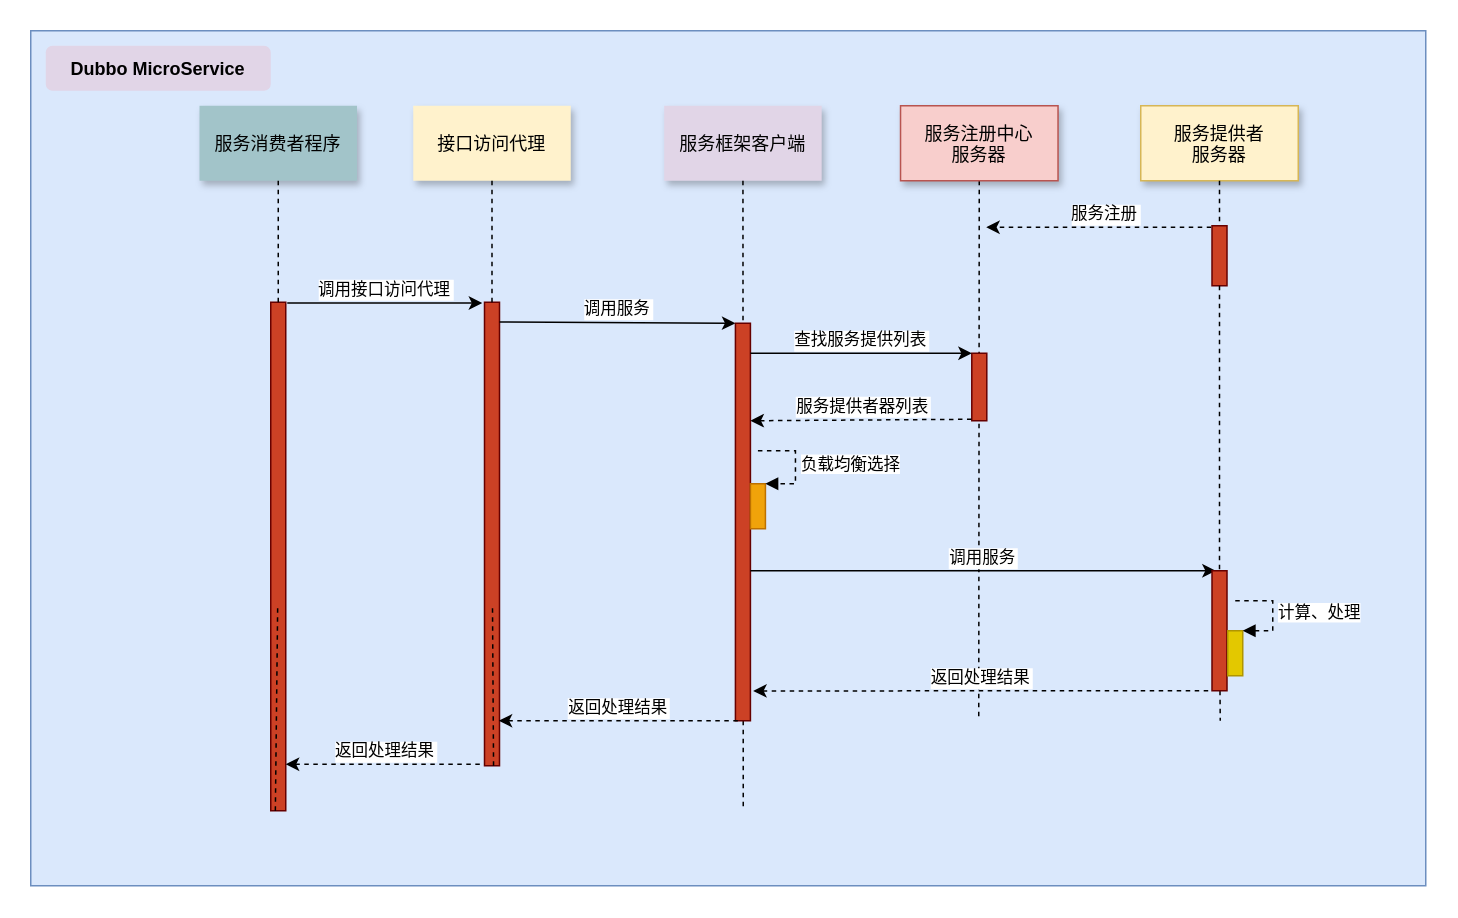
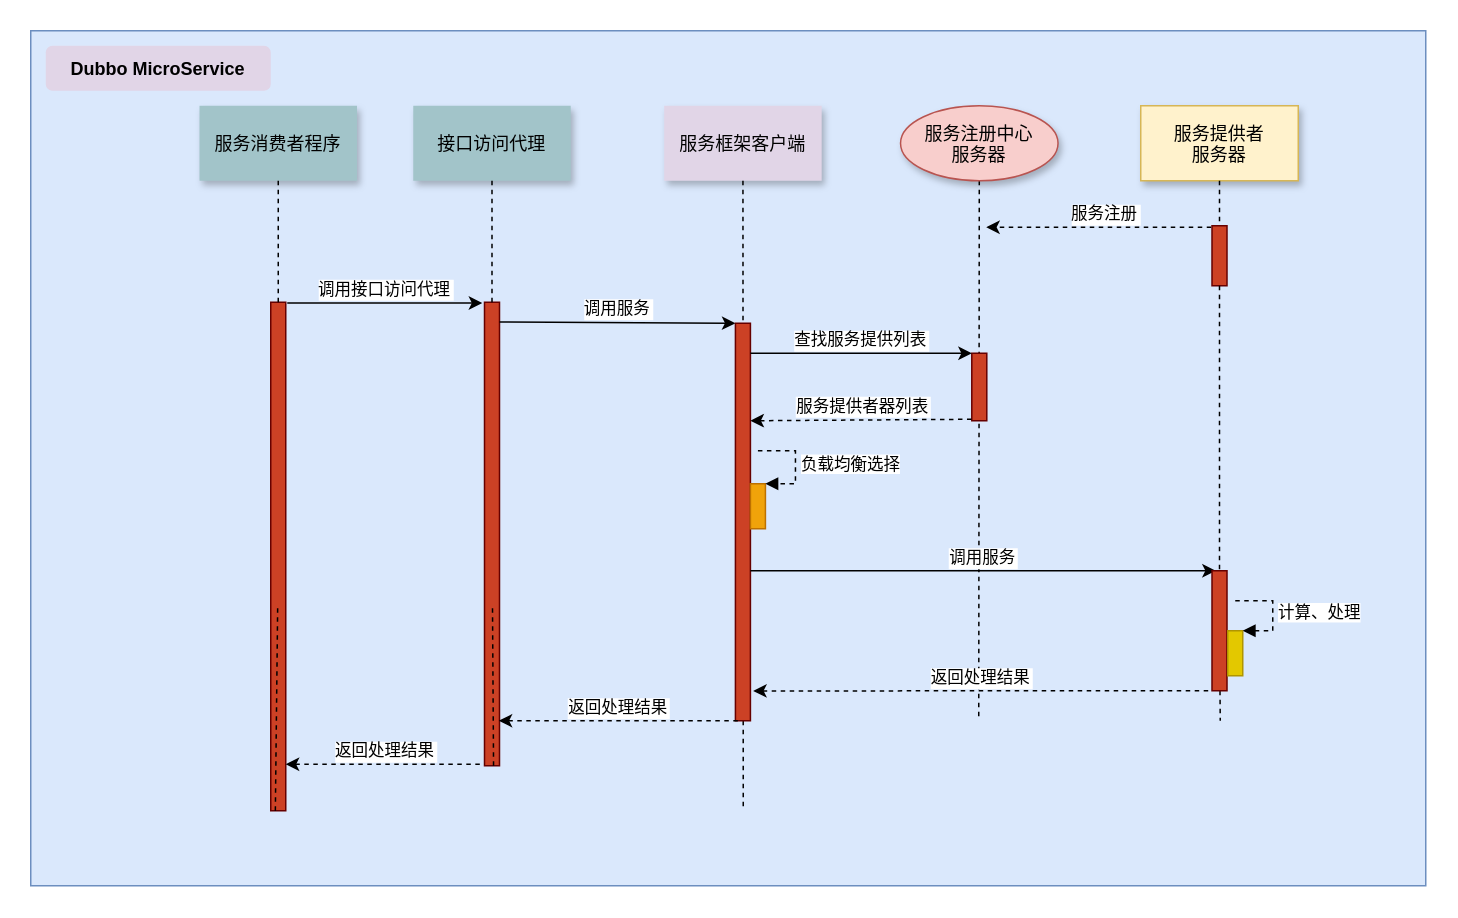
  <mxCell id="0" />
  <mxCell id="1" parent="0" />
  <mxCell id="2" value="" style="fillColor=#dae8fc;strokeColor=#6c8ebf;" parent="1" vertex="1"><mxGeometry x="20" y="20" width="930" height="570" as="geometry" /></mxCell>
  <mxCell id="3" value="" style="edgeStyle=none;endArrow=none;dashed=1" parent="1" source="15" edge="1"><mxGeometry x="614.488" y="175.0" width="100" height="100" as="geometry"><mxPoint x="654.653" y="120" as="sourcePoint" /><mxPoint x="652" y="480" as="targetPoint" /></mxGeometry></mxCell>
  <mxCell id="4" value="" style="fillColor=#CC4125;strokeColor=#660000" parent="1" vertex="1"><mxGeometry x="180" y="201" width="10" height="339" as="geometry" /></mxCell>
  <mxCell id="5" value="服务消费者程序" style="shadow=1;fillColor=#A2C4C9;strokeColor=none" parent="1" vertex="1"><mxGeometry x="132.5" y="70" width="105" height="50" as="geometry" /></mxCell>
  <mxCell id="6" value="" style="fillColor=#CC4125;strokeColor=#660000" parent="1" vertex="1"><mxGeometry x="322.5" y="201" width="10" height="309" as="geometry" /></mxCell>
- <mxCell id="7" value="接口访问代理" style="shadow=1;fillColor=#fff2cc;strokeColor=none;" parent="1" vertex="1"><mxGeometry x="275" y="70" width="105" height="50" as="geometry" /></mxCell>
+ <mxCell id="7" value="接口访问代理" style="shadow=1;fillColor=#A2C4C9;strokeColor=none" parent="1" vertex="1"><mxGeometry x="275" y="70" width="105" height="50" as="geometry" /></mxCell>
  <mxCell id="8" value="" style="edgeStyle=none;endArrow=none;dashed=1" parent="1" source="7" target="6" edge="1"><mxGeometry x="272.335" y="165" width="100" height="100" as="geometry"><mxPoint x="327.259" y="120" as="sourcePoint" /><mxPoint x="327.576" y="175" as="targetPoint" /></mxGeometry></mxCell>
  <mxCell id="9" value="调用接口访问代理" style="edgeStyle=none;verticalLabelPosition=top;verticalAlign=bottom" parent="1" edge="1"><mxGeometry x="221" y="104" width="100" height="100" as="geometry"><mxPoint x="191" y="201.5" as="sourcePoint" /><mxPoint x="321" y="201.5" as="targetPoint" /></mxGeometry></mxCell>
  <mxCell id="10" value="调用服务" style="edgeStyle=none;verticalLabelPosition=top;verticalAlign=bottom;entryX=0;entryY=0;entryDx=0;entryDy=0;" parent="1" edge="1" target="13"><mxGeometry x="385.455" y="116.916" width="100" height="100" as="geometry"><mxPoint x="332.5" y="214.206" as="sourcePoint" /><mxPoint x="442.5" y="214.206" as="targetPoint" /></mxGeometry></mxCell>
  <mxCell id="11" value="服务框架客户端" style="shadow=1;fillColor=#e1d5e7;strokeColor=none;" parent="1" vertex="1"><mxGeometry x="442.284" y="70" width="105" height="50" as="geometry" /></mxCell>
  <mxCell id="12" value="" style="edgeStyle=none;endArrow=none;dashed=1;" parent="1" source="11" edge="1"><mxGeometry x="437.043" y="270" width="100" height="100" as="geometry"><mxPoint x="494.543" y="230" as="sourcePoint" /><mxPoint x="495" y="540" as="targetPoint" /></mxGeometry></mxCell>
  <mxCell id="13" value="" style="fillColor=#CC4125;strokeColor=#660000" parent="1" vertex="1"><mxGeometry x="489.78" y="215" width="10" height="265" as="geometry" /></mxCell>
  <mxCell id="14" value="" style="fillColor=#CC4125;strokeColor=#660000" parent="1" vertex="1"><mxGeometry x="647.36" y="235" width="10" height="45" as="geometry" /></mxCell>
- <mxCell id="15" value="服务注册中心&#10;服务器" style="shadow=1;fillColor=#f8cecc;strokeColor=#b85450;" parent="1" vertex="1"><mxGeometry x="599.86" y="70" width="105" height="50" as="geometry" /></mxCell>
+ <mxCell id="15" value="服务注册中心&#10;服务器" style="ellipse;shadow=1;fillColor=#f8cecc;strokeColor=#b85450;" parent="1" vertex="1"><mxGeometry x="599.86" y="70" width="105" height="50" as="geometry" /></mxCell>
  <mxCell id="16" value="服务提供者&#10;服务器" style="shadow=1;fillColor=#fff2cc;strokeColor=#d6b656;" parent="1" vertex="1"><mxGeometry x="760" y="70" width="105" height="50" as="geometry" /></mxCell>
  <mxCell id="17" value="" style="edgeStyle=none;endArrow=none;dashed=1" parent="1" source="30" edge="1"><mxGeometry x="727.335" y="165" width="100" height="100" as="geometry"><mxPoint x="782.259" y="120" as="sourcePoint" /><mxPoint x="813" y="480" as="targetPoint" /></mxGeometry></mxCell>
  <mxCell id="18" value="查找服务提供列表" style="edgeStyle=elbowEdgeStyle;elbow=vertical;verticalLabelPosition=top;verticalAlign=bottom" parent="1" edge="1"><mxGeometry x="540" y="225" width="100" height="100" as="geometry"><mxPoint x="499.784" y="235" as="sourcePoint" /><mxPoint x="647.36" y="235" as="targetPoint" /><Array as="points"><mxPoint x="570" y="235" /></Array></mxGeometry></mxCell>
  <mxCell id="19" value="" style="edgeStyle=elbowEdgeStyle;elbow=horizontal;endArrow=none;dashed=1" parent="1" source="5" target="4" edge="1"><mxGeometry x="230.0" y="310" width="100" height="100" as="geometry"><mxPoint x="210" y="420" as="sourcePoint" /><mxPoint x="310" y="320" as="targetPoint" /></mxGeometry></mxCell>
  <mxCell id="20" value="" style="edgeStyle=none;dashed=1;endArrow=none;entryX=0.177;entryY=0.675;entryDx=0;entryDy=0;entryPerimeter=0;" parent="1" source="4" target="2" edge="1"><mxGeometry x="50" y="300" width="100" height="100" as="geometry"><mxPoint x="30" y="410" as="sourcePoint" /><mxPoint x="185" y="370" as="targetPoint" /></mxGeometry></mxCell>
  <mxCell id="21" value="" style="edgeStyle=none;endArrow=none;dashed=1;entryX=0.331;entryY=0.675;entryDx=0;entryDy=0;entryPerimeter=0;" parent="1" source="6" target="2" edge="1"><mxGeometry x="376.571" y="339.697" width="100" height="100" as="geometry"><mxPoint x="431.736" y="294.697" as="sourcePoint" /><mxPoint x="327.5" y="474.167" as="targetPoint" /></mxGeometry></mxCell>
  <mxCell id="22" value="Dubbo MicroService" style="rounded=1;fontStyle=1;fillColor=#e1d5e7;strokeColor=none;" parent="1" vertex="1"><mxGeometry x="30" y="30" width="150" height="30" as="geometry" /></mxCell>
  <mxCell id="23" value="服务注册" style="edgeStyle=none;verticalLabelPosition=top;verticalAlign=bottom;labelPosition=left;align=right;dashed=1;" edge="1" parent="1"><mxGeometry width="100" height="100" as="geometry"><mxPoint x="807" y="151" as="sourcePoint" /><mxPoint x="657" y="151" as="targetPoint" /><mxPoint x="28" as="offset" /></mxGeometry></mxCell>
  <mxCell id="24" value="" style="fillColor=#CC4125;strokeColor=#660000" parent="1" vertex="1"><mxGeometry x="807.5" y="150.004" width="10" height="40" as="geometry" /></mxCell>
  <mxCell id="25" value="" style="edgeStyle=none;endArrow=none;dashed=1" edge="1" parent="1" source="16" target="24"><mxGeometry x="727.335" y="165" width="100" height="100" as="geometry"><mxPoint x="812.532" y="120" as="sourcePoint" /><mxPoint x="813" y="480" as="targetPoint" /></mxGeometry></mxCell>
  <mxCell id="26" value="服务提供者器列表" style="edgeStyle=none;verticalLabelPosition=top;verticalAlign=bottom;endArrow=none;startArrow=classic;dashed=1" edge="1" parent="1"><mxGeometry x="529.78" y="182.499" width="100" height="100" as="geometry"><mxPoint x="499.78" y="279.999" as="sourcePoint" /><mxPoint x="650" y="279" as="targetPoint" /></mxGeometry></mxCell>
  <mxCell id="27" value="" style="html=1;points=[];perimeter=orthogonalPerimeter;fillColor=#f0a30a;strokeColor=#BD7000;fontColor=#ffffff;" vertex="1" parent="1"><mxGeometry x="499.78" y="322" width="10" height="30" as="geometry" /></mxCell>
  <mxCell id="28" value="负载均衡选择" style="edgeStyle=orthogonalEdgeStyle;html=1;align=left;spacingLeft=2;endArrow=block;rounded=0;entryX=1;entryY=0;dashed=1;" edge="1" target="27" parent="1"><mxGeometry relative="1" as="geometry"><mxPoint x="504.78" y="300" as="sourcePoint" /><Array as="points"><mxPoint x="529.78" y="300" /></Array></mxGeometry></mxCell>
  <mxCell id="29" value="调用服务" style="edgeStyle=elbowEdgeStyle;elbow=vertical;verticalLabelPosition=top;verticalAlign=bottom;" edge="1" parent="1"><mxGeometry x="540" y="370" width="100" height="100" as="geometry"><mxPoint x="499.784" y="380" as="sourcePoint" /><mxPoint x="810" y="380" as="targetPoint" /><Array as="points"><mxPoint x="570" y="380" /></Array></mxGeometry></mxCell>
  <mxCell id="30" value="" style="fillColor=#CC4125;strokeColor=#660000" vertex="1" parent="1"><mxGeometry x="807.5" y="380" width="10" height="80" as="geometry" /></mxCell>
  <mxCell id="31" value="" style="edgeStyle=none;endArrow=none;dashed=1" edge="1" parent="1" source="24" target="30"><mxGeometry x="727.335" y="165" width="100" height="100" as="geometry"><mxPoint x="812.532" y="190.004" as="sourcePoint" /><mxPoint x="813" y="480" as="targetPoint" /></mxGeometry></mxCell>
  <mxCell id="32" value="" style="html=1;points=[];perimeter=orthogonalPerimeter;fillColor=#e3c800;strokeColor=#B09500;fontColor=#ffffff;" vertex="1" parent="1"><mxGeometry x="818" y="420" width="10" height="30" as="geometry" /></mxCell>
  <mxCell id="33" value="计算、处理" style="edgeStyle=orthogonalEdgeStyle;html=1;align=left;spacingLeft=2;endArrow=block;rounded=0;entryX=1;entryY=0;dashed=1;" edge="1" target="32" parent="1"><mxGeometry relative="1" as="geometry"><mxPoint x="823" y="400" as="sourcePoint" /><Array as="points"><mxPoint x="848" y="400" /></Array></mxGeometry></mxCell>
  <mxCell id="34" value="返回处理结果" style="edgeStyle=none;verticalLabelPosition=top;verticalAlign=bottom;endArrow=none;startArrow=classic;dashed=1;exitX=1.382;exitY=0.925;exitDx=0;exitDy=0;exitPerimeter=0;" edge="1" parent="1"><mxGeometry x="685.28" y="363.499" width="100" height="100" as="geometry"><mxPoint x="501.6" y="460.125" as="sourcePoint" /><mxPoint x="805.5" y="460" as="targetPoint" /></mxGeometry></mxCell>
  <mxCell id="35" value="返回处理结果" style="edgeStyle=none;verticalLabelPosition=top;verticalAlign=bottom;endArrow=none;startArrow=classic;dashed=1;" edge="1" parent="1"><mxGeometry x="371.56" y="383.499" width="100" height="100" as="geometry"><mxPoint x="332" y="480" as="sourcePoint" /><mxPoint x="491.78" y="480" as="targetPoint" /></mxGeometry></mxCell>
  <mxCell id="36" value="返回处理结果" style="edgeStyle=none;verticalLabelPosition=top;verticalAlign=bottom;endArrow=none;startArrow=classic;dashed=1;" edge="1" parent="1"><mxGeometry x="202.28" y="412.499" width="100" height="100" as="geometry"><mxPoint x="190" y="509" as="sourcePoint" /><mxPoint x="322.5" y="509" as="targetPoint" /></mxGeometry></mxCell>
